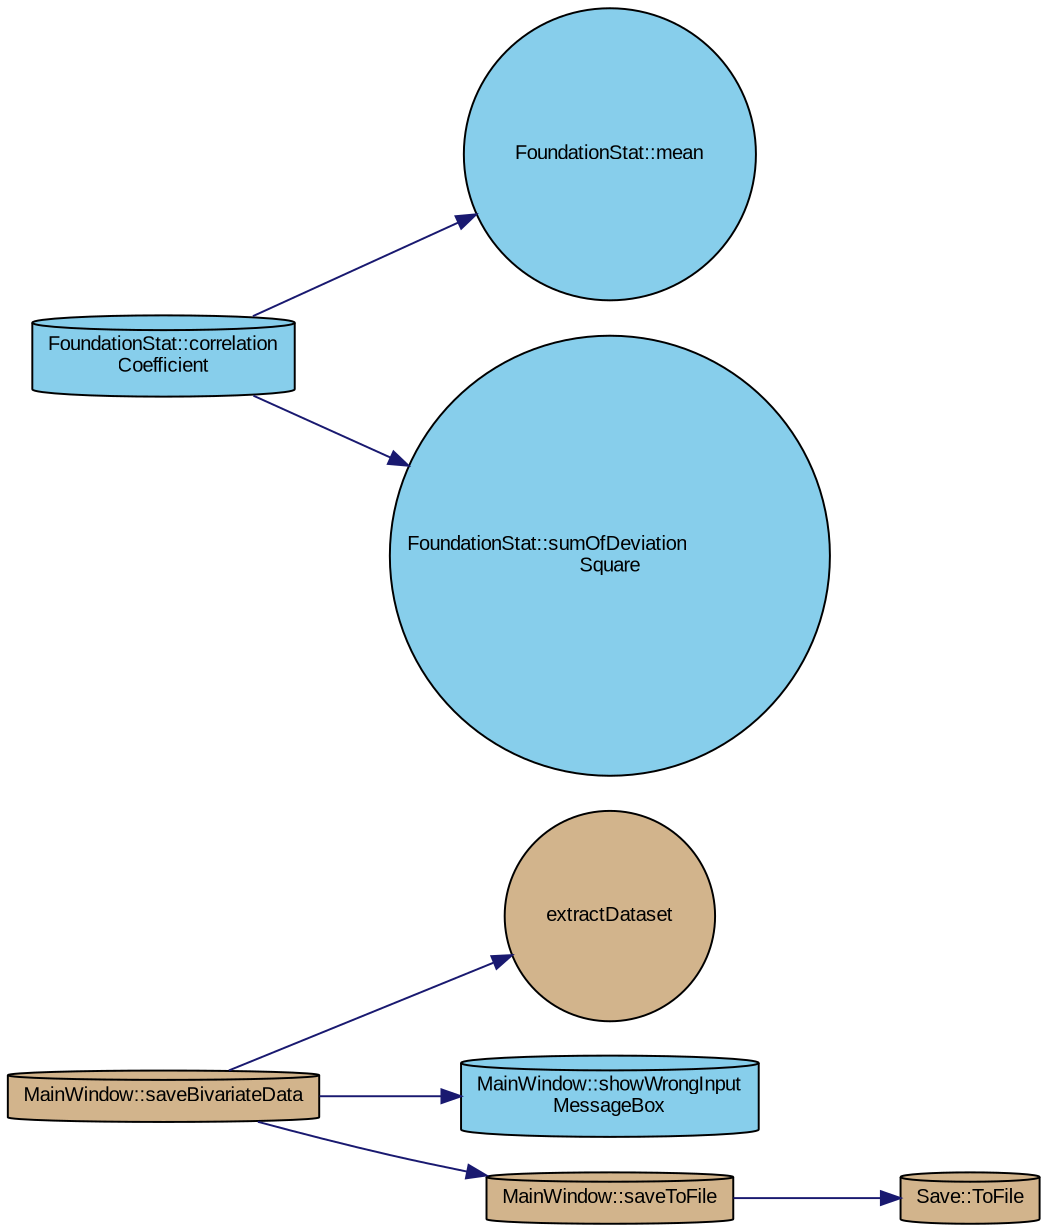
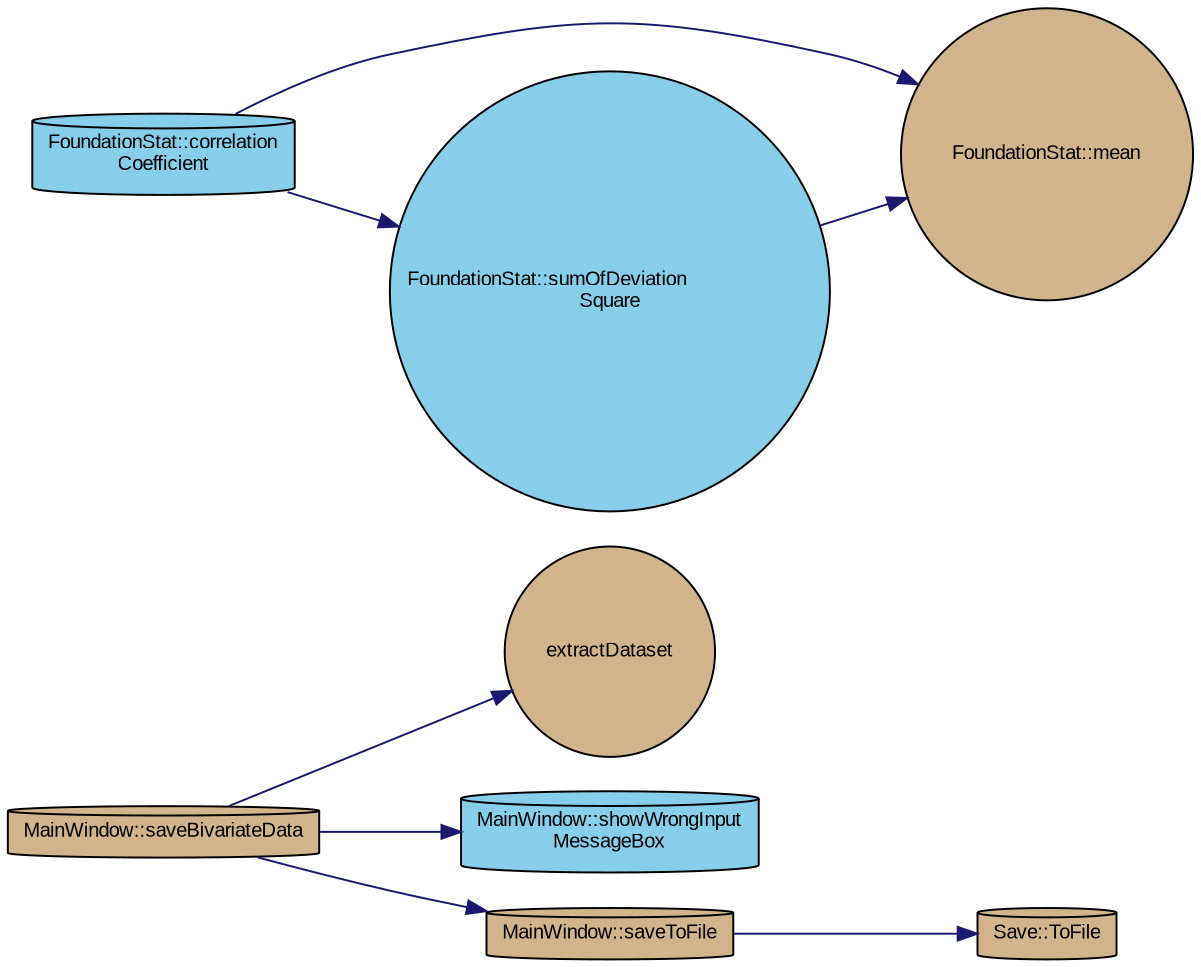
  digraph {
    fontname="Liberation Sans"
    rankdir=LR
    node [color=black fillcolor=tan fontname="Liberation Sans" fontsize=10 shape=cylinder style=filled]
    edge [color=midnightblue fontname="Liberation Sans" fontsize=10 labelfontname=Helvetica labelfontsize=10 style=solid]
    n1 [fontcolor=black height=0.2 label="MainWindow::saveBivariateData" width=0.4]
    n2 [height=0.2 label=extractDataset shape=circle width=0.4]
    n3 [fillcolor=skyblue height=0.2 label="MainWindow::showWrongInput\lMessageBox" width=0.4]
    n4 [height=0.2 label="MainWindow::saveToFile" width=0.4]
    n5 [fillcolor=skyblue height=0.2 label="FoundationStat::correlation\lCoefficient" width=0.4]
-   n6 [fillcolor=skyblue height=0.2 label="FoundationStat::mean" shape=circle width=0.4]
+   n6 [height=0.2 label="FoundationStat::mean" shape=circle width=0.4]
    n7 [fillcolor=skyblue height=0.2 label="FoundationStat::sumOfDeviation\lSquare" shape=circle width=0.4]
    n8 [height=0.2 label="Save::ToFile" width=0.4]
    n1 -> n2
    n1 -> n3
    n1 -> n4
    n4 -> n8
    n5 -> n6
    n5 -> n7
+   n7 -> n6
  }
